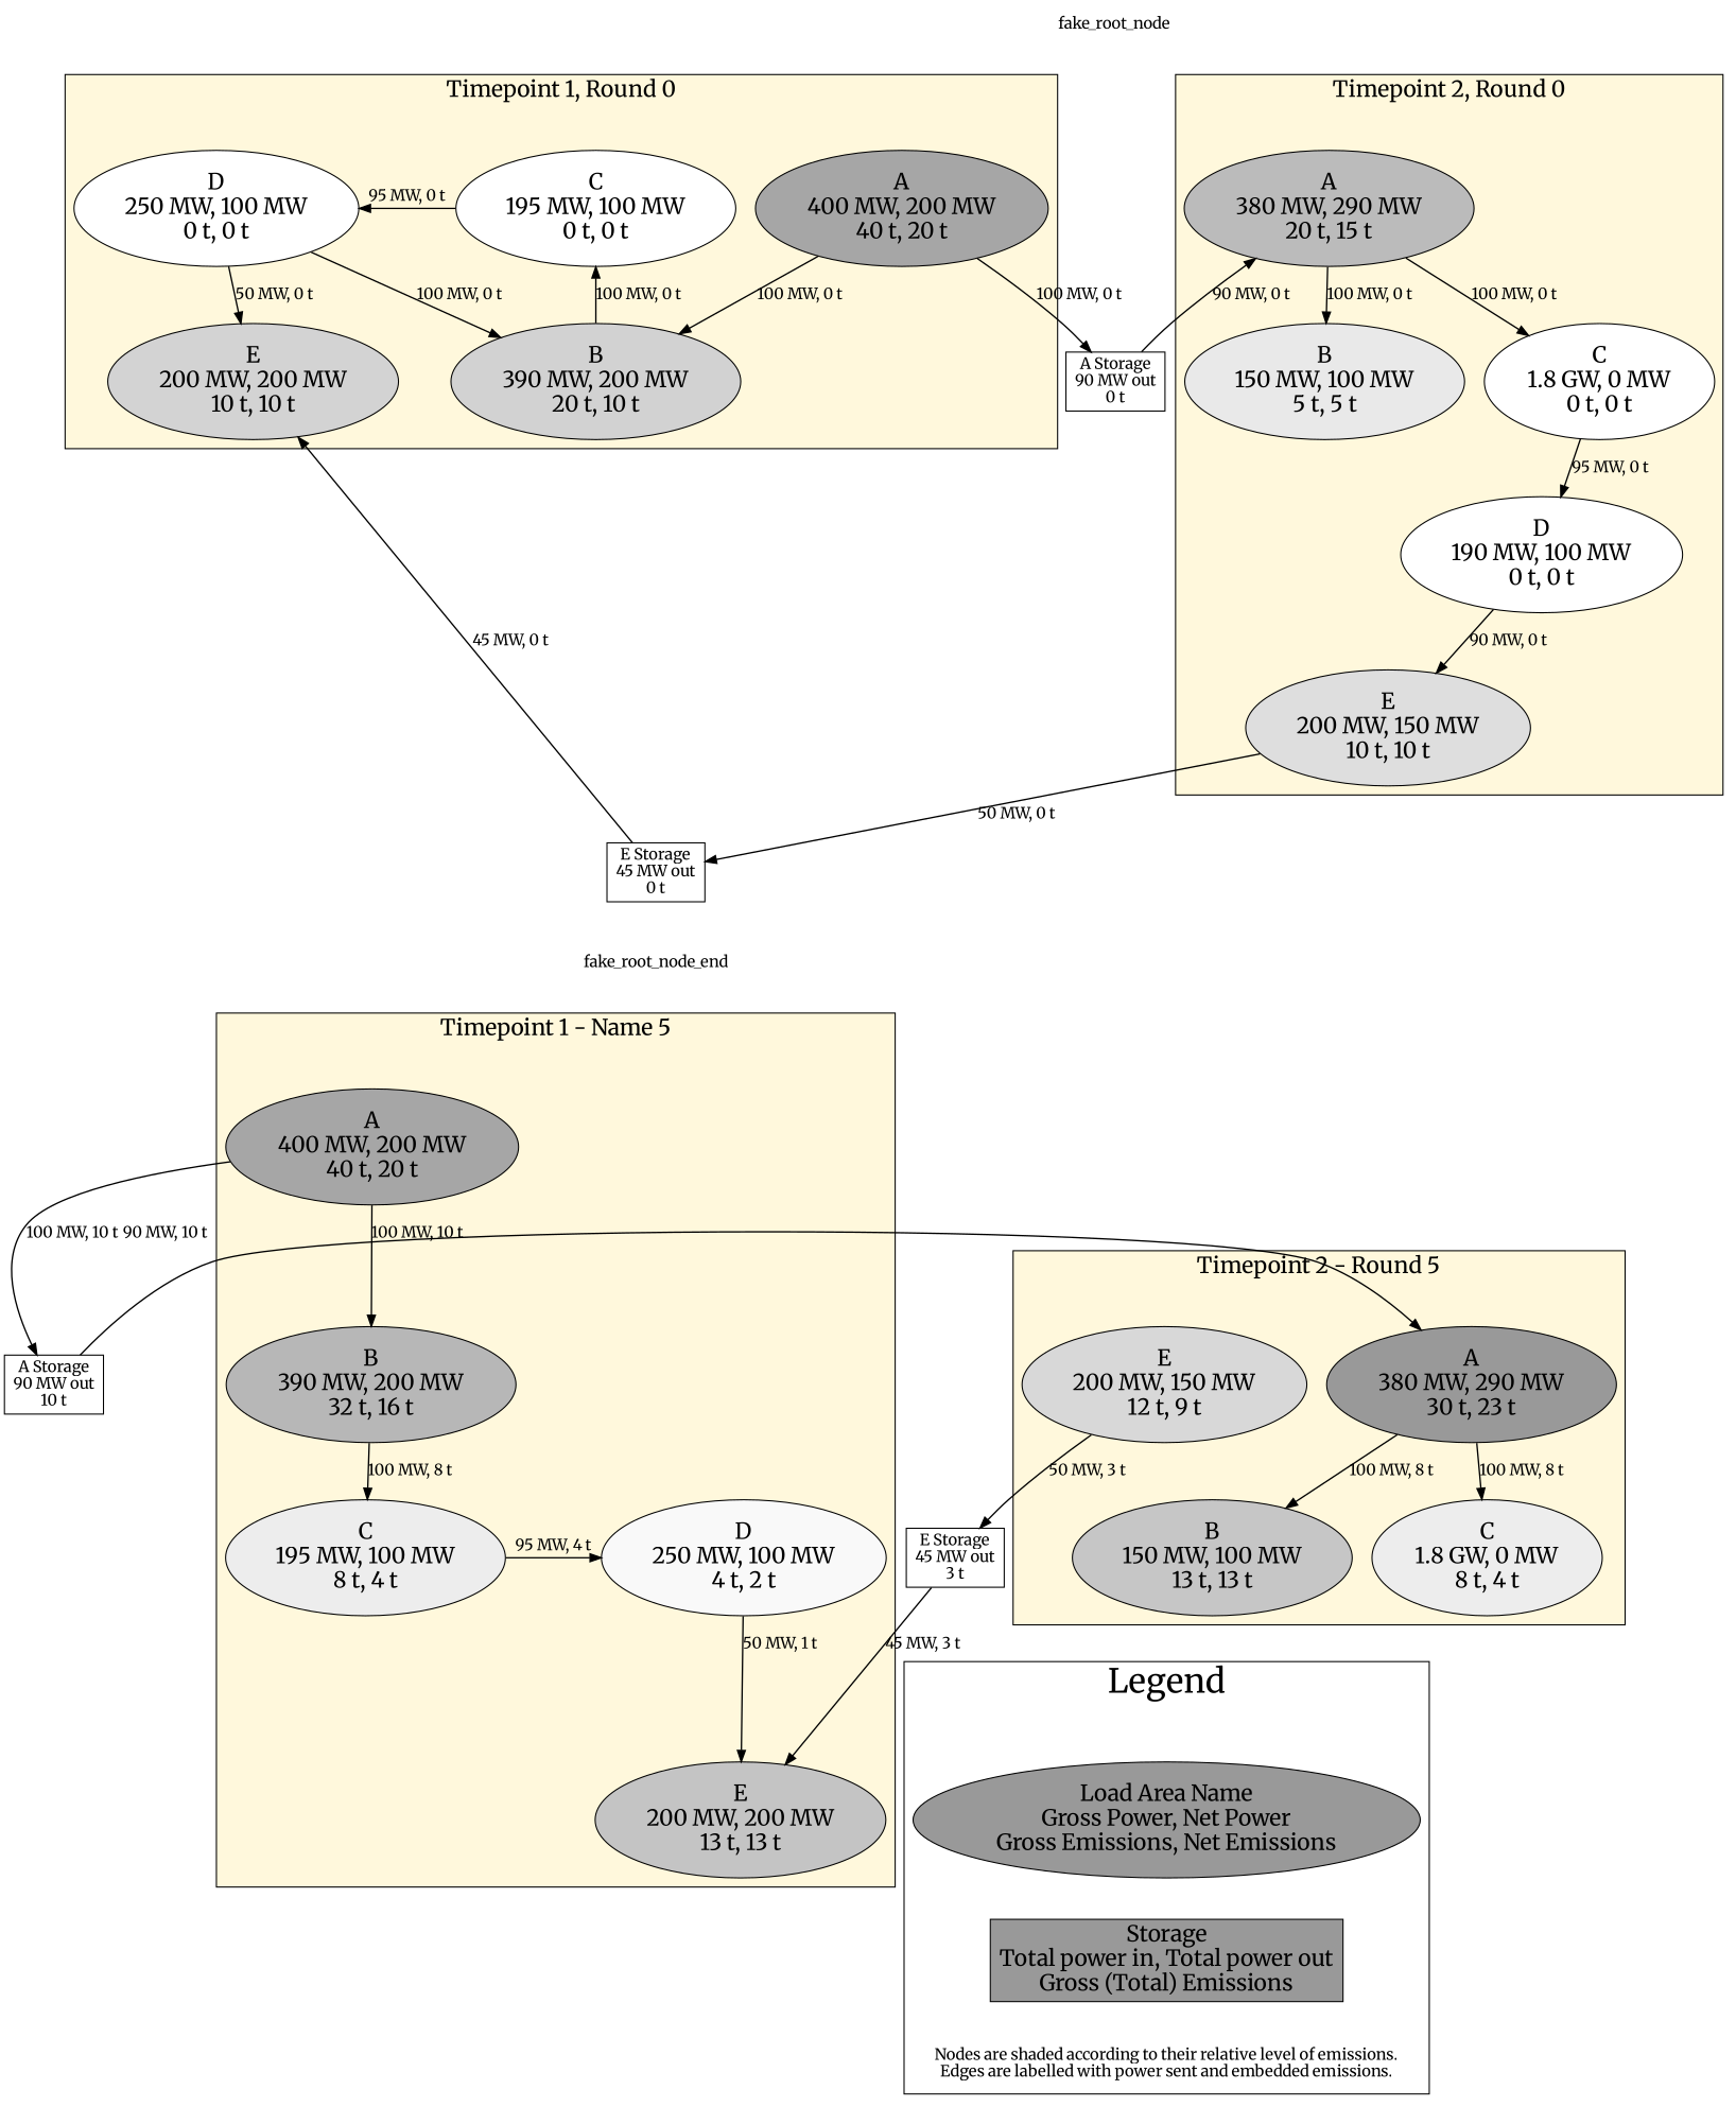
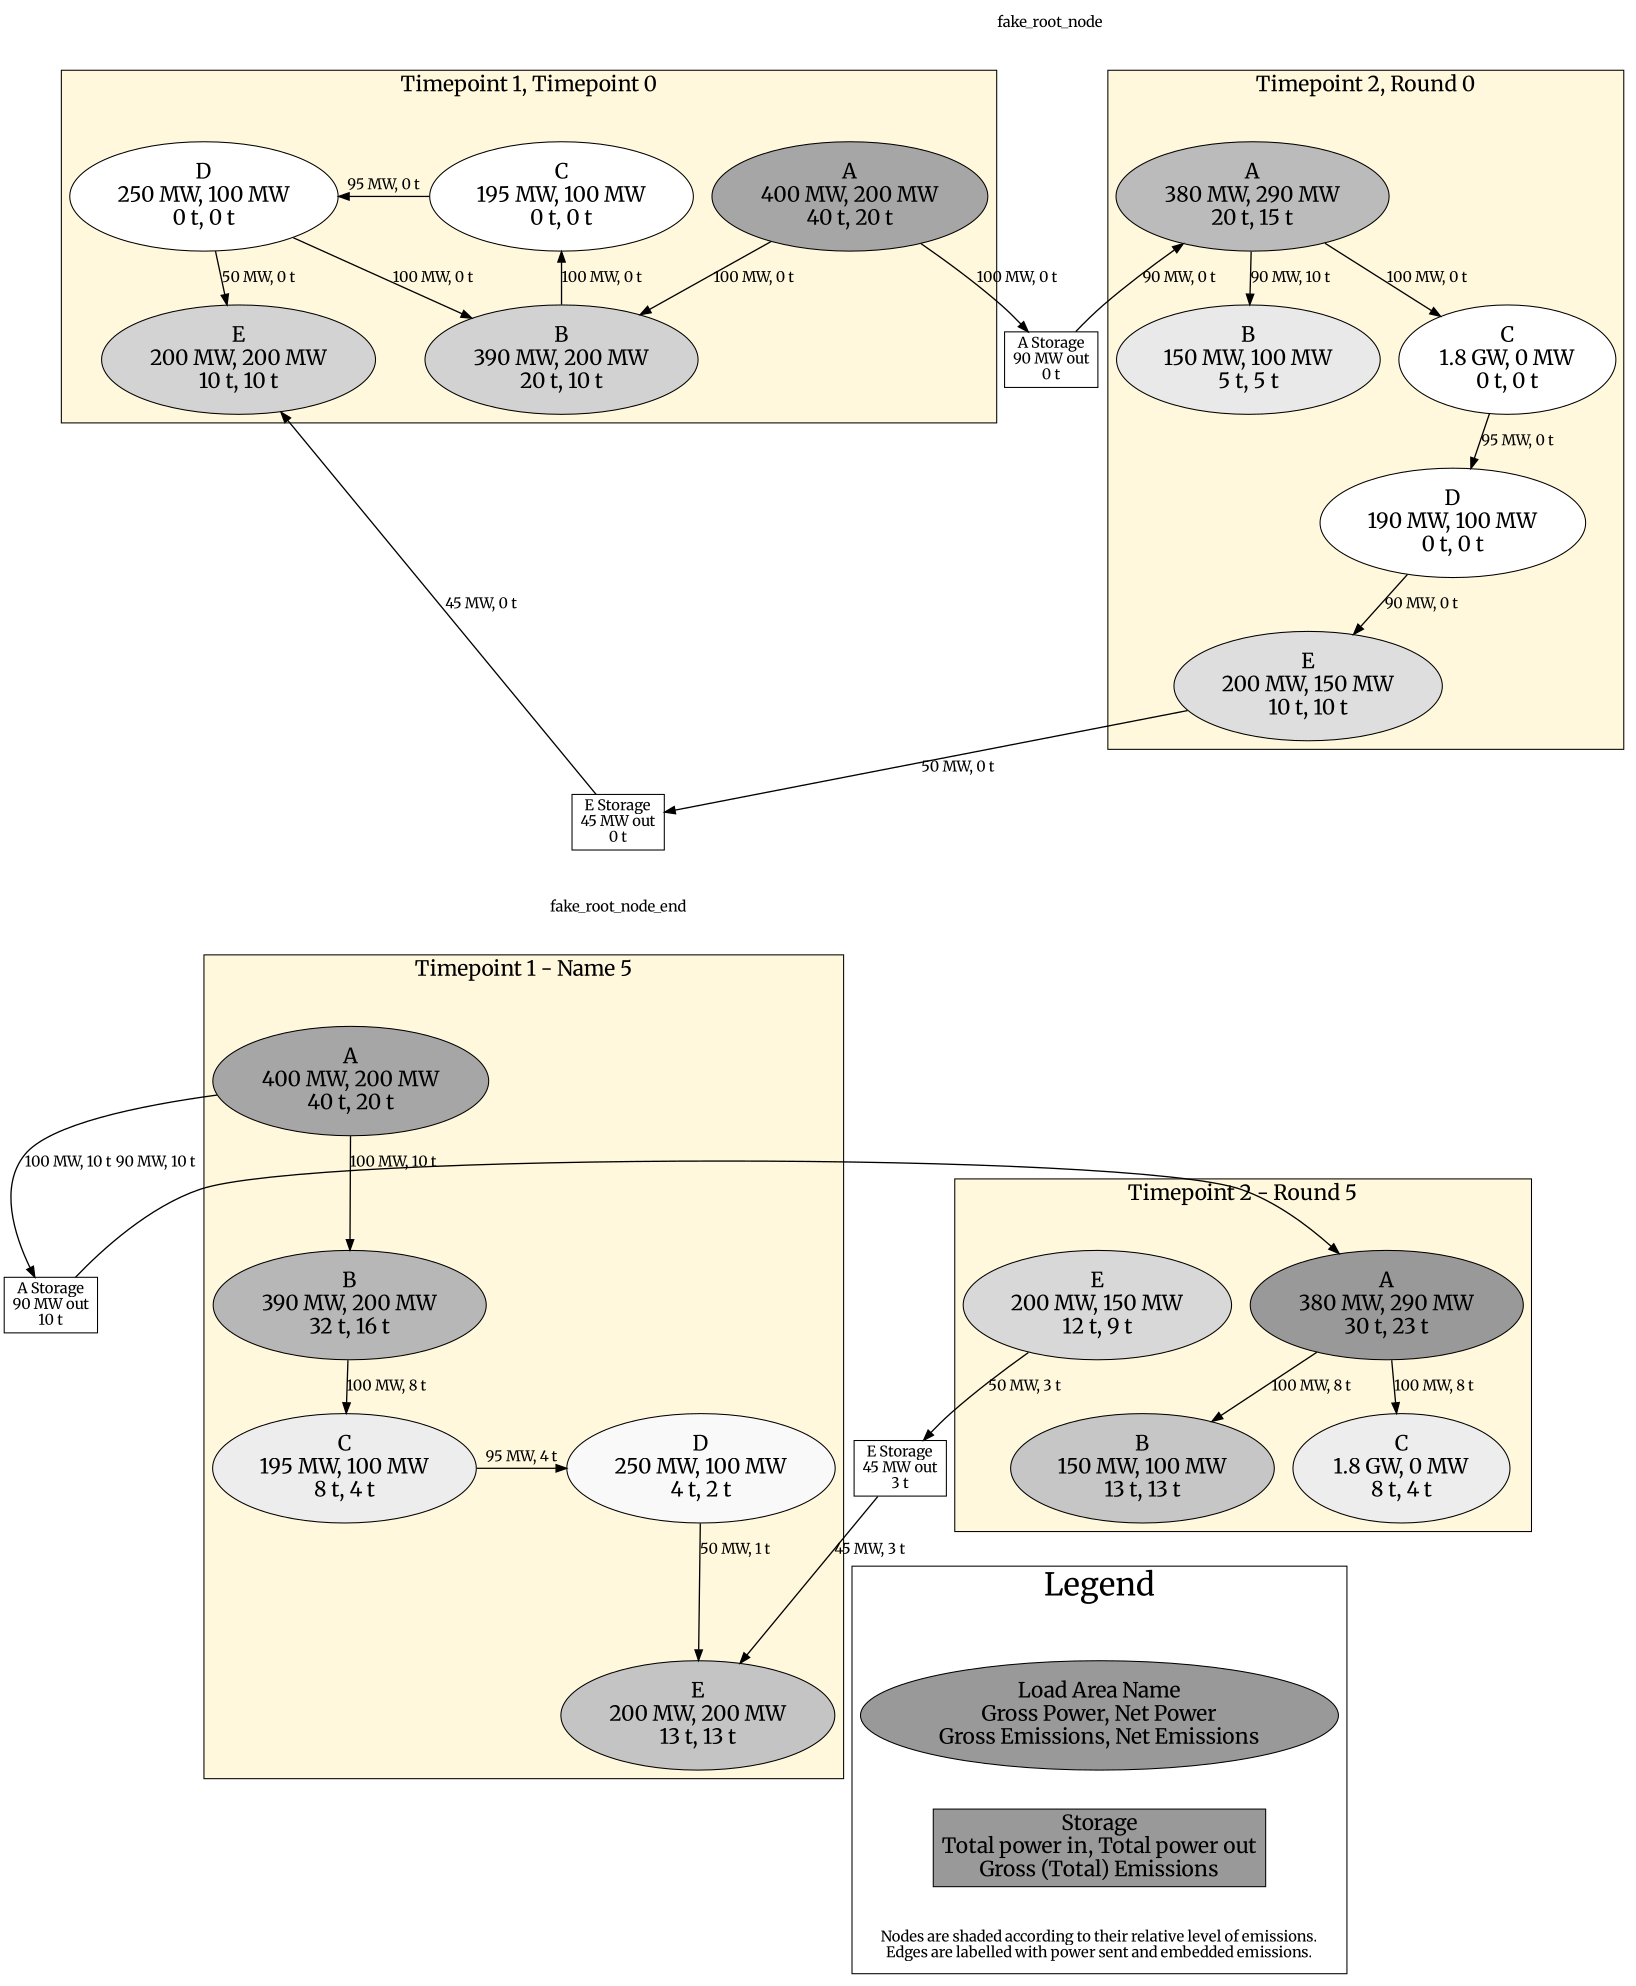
  digraph {
    fontname=Merriweather
    node [fontname=Merriweather shape=ellipse style=filled fillcolor="0 0 1.000" fontsize=20]
    edge [fontname=Merriweather penwidth=1.26]
    n1 [color=transparent label="Nodes are shaded according to their relative level of emissions.\nEdges are labelled with power sent and embedded emissions." shape=none fillcolor="" fontsize=""]
    n2 [fillcolor="0 0 0.600" label="Load Area Name\nGross Power, Net Power\nGross Emissions, Net Emissions" rank=min]
    n3 [fillcolor="0 0 0.600" label="Storage\nTotal power in, Total power out\nGross (Total) Emissions" rank=max shape=box]
    n4 [label="C\n195 MW, 100 MW\n0 t, 0 t"]
    n5 [label="D\n250 MW, 100 MW\n0 t, 0 t"]
    n6 [fillcolor="0 0 0.651" label="A\n400 MW, 200 MW\n40 t, 20 t"]
    n7 [fillcolor="0 0 0.821" label="B\n390 MW, 200 MW\n20 t, 10 t"]
    n8 [fillcolor="0 0 0.825" label="E\n200 MW, 200 MW\n10 t, 10 t"]
    n9 [fillcolor="0 0 0.733" label="A\n380 MW, 290 MW\n20 t, 15 t"]
    n10 [fillcolor="0 0 0.913" label="B\n150 MW, 100 MW\n5 t, 5 t"]
    n11 [label="C\n1.8 GW, 0 MW\n0 t, 0 t"]
    n12 [label="D\n190 MW, 100 MW\n0 t, 0 t"]
    n13 [fillcolor="0 0 0.869" label="E\n200 MW, 150 MW\n10 t, 10 t"]
    n14 [fillcolor="0 0 0.928" label="C\n195 MW, 100 MW\n8 t, 4 t"]
    n15 [fillcolor="0 0 0.973" label="D\n250 MW, 100 MW\n4 t, 2 t"]
    n16 [fillcolor="0 0 0.651" label="A\n400 MW, 200 MW\n40 t, 20 t"]
    n17 [fillcolor="0 0 0.718" label="B\n390 MW, 200 MW\n32 t, 16 t"]
    n18 [fillcolor="0 0 0.768" label="E\n200 MW, 200 MW\n13 t, 13 t"]
    n19 [fillcolor="0 0 0.600" label="A\n380 MW, 290 MW\n30 t, 23 t"]
    n20 [fillcolor="0 0 0.775" label="B\n150 MW, 100 MW\n13 t, 13 t"]
    n21 [fillcolor="0 0 0.929" label="C\n1.8 GW, 0 MW\n8 t, 4 t"]
    n22 [fillcolor="0 0 0.845" label="E\n200 MW, 150 MW\n12 t, 9 t"]
    n23 [label="A Storage\n90 MW out\n0 t" shape=box fontsize=""]
    n24 [label="E Storage\n45 MW out\n0 t" shape=box fontsize=""]
    n25 [label="A Storage\n90 MW out\n10 t" shape=box fontsize=""]
    n26 [label="E Storage\n45 MW out\n3 t" shape=box fontsize=""]
    fake_root_node [color=transparent shape="" fillcolor="" fontsize=""]
    fake_root_node_end [color=transparent shape="" fillcolor="" fontsize=""]
    subgraph cluster_1 {
      fontsize=30
      label=Legend
      n1
      n2
      n3
    }
    subgraph cluster_2 {
      bgcolor=cornsilk
      fontsize=20
-     label="Timepoint 1, Round 0"
+     label="Timepoint 1, Timepoint 0"
      n6
      n7
      n8
      subgraph sub_3 {
        bgcolor=cornsilk
        fontsize=20
        label="Timepoint 1, Round 0"
        rank=same
        n4
        n5
      }
    }
    subgraph cluster_4 {
      bgcolor=cornsilk
      fontsize=20
      label="Timepoint 2, Round 0"
      n9
      n10
      n11
      n12
      n13
    }
    subgraph cluster_5 {
      bgcolor=cornsilk
      fontsize=20
      label="Timepoint 1 - Name 5"
      n16
      n17
      n18
      subgraph sub_6 {
        bgcolor=cornsilk
        fontsize=20
        label="Timepoint 1 - Round 5"
        rank=same
        n14
        n15
      }
    }
    subgraph cluster_7 {
      bgcolor=cornsilk
      fontsize=20
      label="Timepoint 2 - Round 5"
      n19
      n20
      n21
      n22
    }
    n2 -> n3 [color=transparent penwidth=""]
    n3 -> n1 [color=transparent penwidth=""]
    n4 -> n5 [label="95 MW, 0 t"]
    n5 -> n7 [label="100 MW, 0 t"]
    n5 -> n8 [label="50 MW, 0 t"]
    n6 -> n7 [label="100 MW, 0 t"]
    n6 -> n23 [label="100 MW, 0 t"]
    n7 -> n4 [label="100 MW, 0 t"]
-   n9 -> n10 [label="100 MW, 0 t"]
+   n9 -> n10 [label="90 MW, 10 t"]
    n9 -> n11 [label="100 MW, 0 t"]
    n11 -> n12 [label="95 MW, 0 t"]
    n12 -> n13 [label="90 MW, 0 t"]
    n13 -> n24 [label="50 MW, 0 t"]
    n14 -> n15 [label="95 MW, 4 t"]
    n15 -> n18 [label="50 MW, 1 t"]
    n16 -> n17 [label="100 MW, 10 t"]
    n16 -> n25 [label="100 MW, 10 t"]
    n17 -> n14 [label="100 MW, 8 t"]
    n19 -> n20 [label="100 MW, 8 t"]
    n19 -> n21 [label="100 MW, 8 t"]
    n22 -> n26 [label="50 MW, 3 t"]
    n23 -> n9 [label="90 MW, 0 t"]
    n24 -> n8 [label="45 MW, 0 t"]
    n24 -> fake_root_node_end [color=transparent penwidth=""]
    n25 -> n19 [label="90 MW, 10 t"]
    n26 -> n2 [color=transparent penwidth=""]
    n26 -> n18 [label="45 MW, 3 t"]
    fake_root_node -> n6 [color=transparent penwidth=""]
    fake_root_node -> n9 [color=transparent penwidth=""]
    fake_root_node_end -> n16 [color=transparent penwidth=""]
    fake_root_node_end -> n19 [color=transparent penwidth=""]
  }
